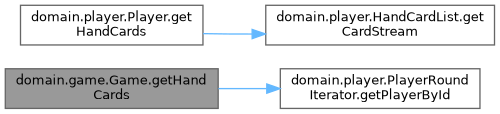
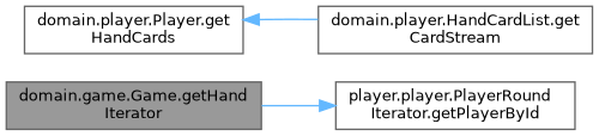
  digraph {
    rankdir=LR
    node [color=grey40 fillcolor=white fontname=Helvetica fontsize=10 shape=box style=filled]
    edge [color=steelblue1 fontname=Helvetica fontsize=10 labelfontname=Helvetica labelfontsize=10 style=solid]
-   n1 [color=gray40 fillcolor=grey60 fontcolor=black height=0.2 label="domain.game.Game.getHand\lCards" width=0.4]
-   n2 [height=0.2 label="domain.player.PlayerRound\lIterator.getPlayerById" width=0.4]
+   n1 [color=gray40 fillcolor=grey60 fontcolor=black height=0.2 label="domain.game.Game.getHand\lIterator" width=0.4]
+   n2 [height=0.2 label="player.player.PlayerRound\lIterator.getPlayerById" width=0.4]
    n3 [height=0.2 label="domain.player.Player.get\lHandCards" width=0.4]
    n4 [height=0.2 label="domain.player.HandCardList.get\lCardStream" width=0.4]
    n1 -> n2
-   n3 -> n4
+   n4 -> n3
  }
